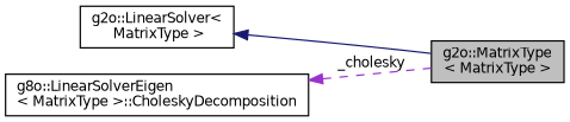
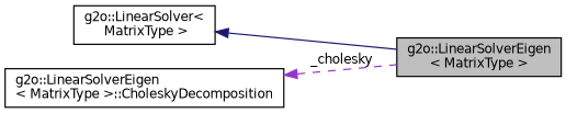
  digraph {
    rankdir=LR
    node [color=black fillcolor=white fontname=Helvetica fontsize=10 shape=record style=filled]
    edge [dir=back fontname=Helvetica fontsize=10 labelfontname=Helvetica labelfontsize=10]
-   n1 [fillcolor=grey75 fontcolor=black height=0.2 label="g2o::MatrixType\l\< MatrixType \>" width=0.4]
+   n1 [fillcolor=grey75 fontcolor=black height=0.2 label="g2o::LinearSolverEigen\l\< MatrixType \>" width=0.4]
    n2 [height=0.2 label="g2o::LinearSolver\<\l MatrixType \>" width=0.4]
-   n3 [height=0.2 label="g8o::LinearSolverEigen\l\< MatrixType \>::CholeskyDecomposition" width=0.4]
+   n3 [height=0.2 label="g2o::LinearSolverEigen\l\< MatrixType \>::CholeskyDecomposition" width=0.4]
    n2 -> n1 [color=midnightblue style=solid]
    n3 -> n1 [color=darkorchid3 label=" _cholesky" style=dashed]
  }
